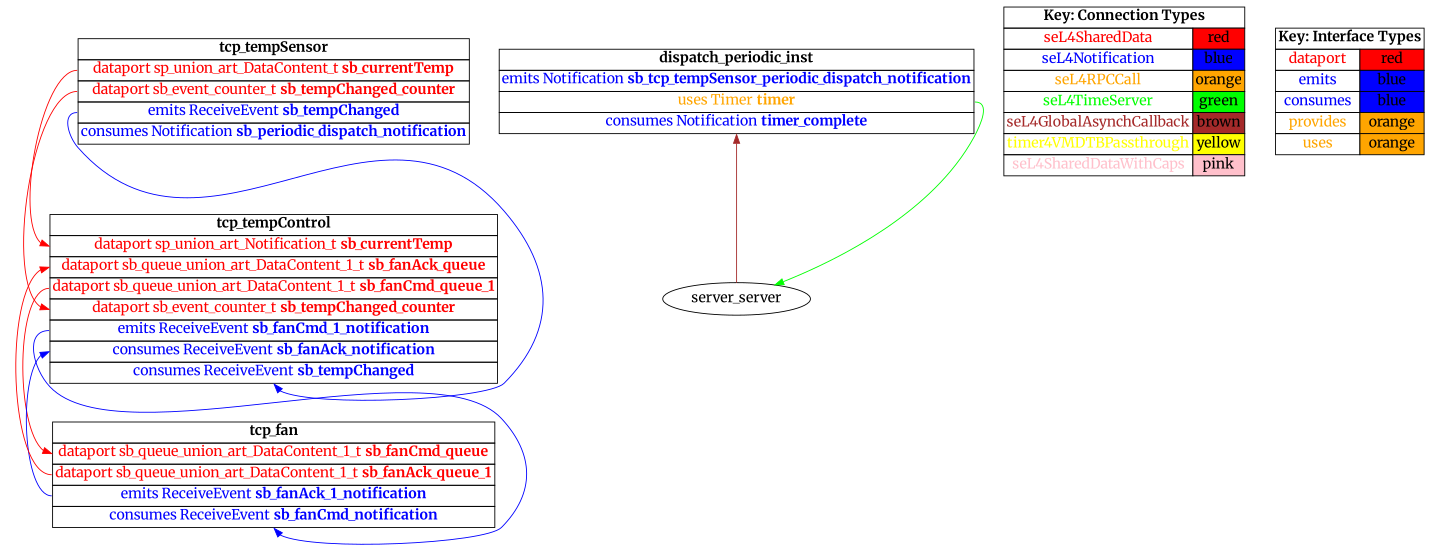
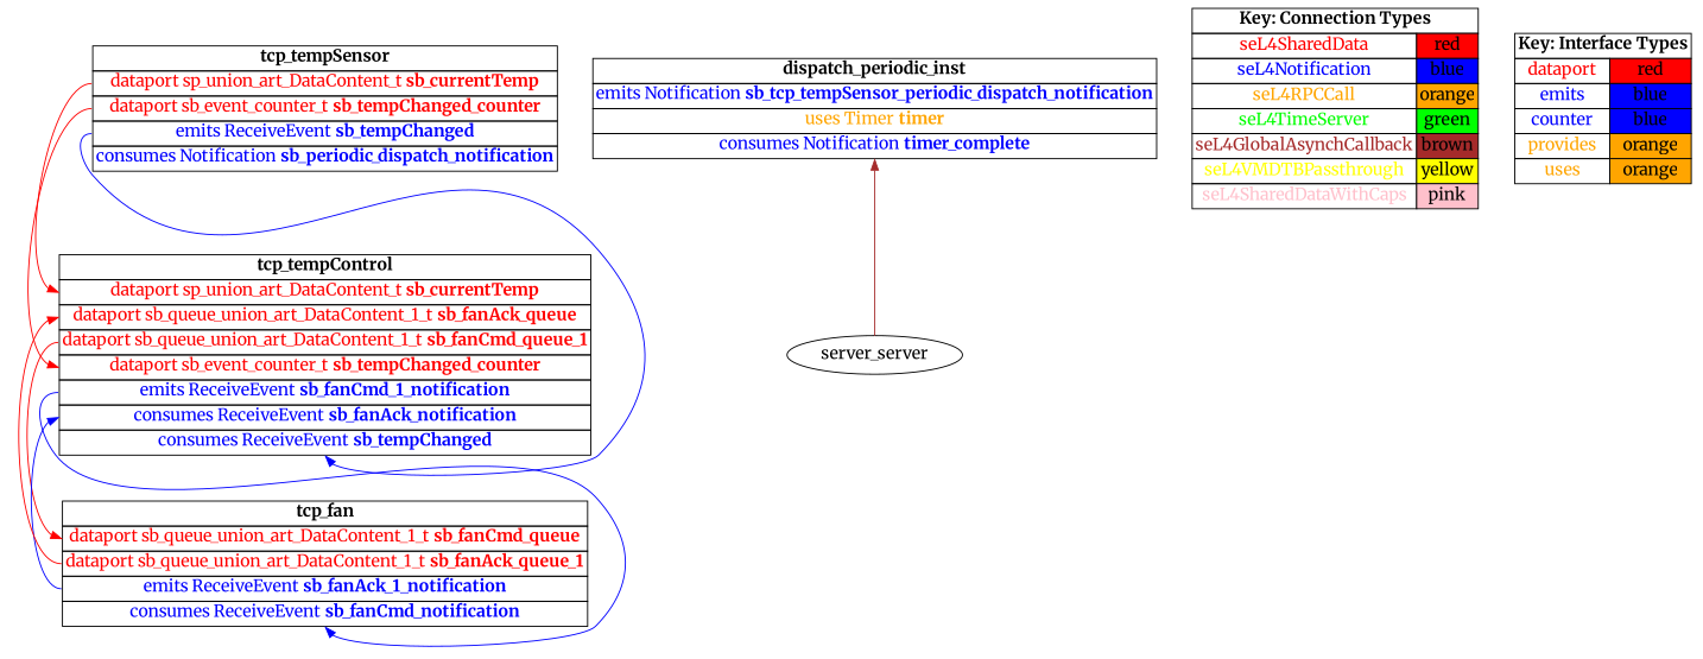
  digraph {
    fontname=Merriweather
    rankdir=TB
    node [fontname=Merriweather fontsize=16 shape=plaintext]
    edge [color=red fontname=Merriweather]
    n1 [label=<     <TABLE BORDER="0" CELLBORDER="1" CELLSPACING="0">       <TR><TD><B>tcp_tempSensor</B></TD></TR>       <TR><TD PORT="sb_currentTemp"><FONT COLOR="red">dataport sp_union_art_DataContent_t <B>sb_currentTemp</B></FONT></TD></TR>       <TR><TD PORT="sb_tempChanged_counter"><FONT COLOR="red">dataport sb_event_counter_t <B>sb_tempChanged_counter</B></FONT></TD></TR>       <TR><TD PORT="sb_tempChanged"><FONT COLOR="blue">emits ReceiveEvent <B>sb_tempChanged</B></FONT></TD></TR>       <TR><TD PORT="sb_periodic_dispatch_notification"><FONT COLOR="blue">consumes Notification <B>sb_periodic_dispatch_notification</B></FONT></TD></TR>"     </TABLE>   >]
-   n2 [label=<     <TABLE BORDER="0" CELLBORDER="1" CELLSPACING="0">       <TR><TD><B>tcp_tempControl</B></TD></TR>       <TR><TD PORT="sb_currentTemp"><FONT COLOR="red">dataport sp_union_art_Notification_t <B>sb_currentTemp</B></FONT></TD></TR>       <TR><TD PORT="sb_fanAck_queue"><FONT COLOR="red">dataport sb_queue_union_art_DataContent_1_t <B>sb_fanAck_queue</B></FONT></TD></TR>       <TR><TD PORT="sb_fanCmd_queue_1"><FONT COLOR="red">dataport sb_queue_union_art_DataContent_1_t <B>sb_fanCmd_queue_1</B></FONT></TD></TR>       <TR><TD PORT="sb_tempChanged_counter"><FONT COLOR="red">dataport sb_event_counter_t <B>sb_tempChanged_counter</B></FONT></TD></TR>       <TR><TD PORT="sb_fanCmd_1_notification"><FONT COLOR="blue">emits ReceiveEvent <B>sb_fanCmd_1_notification</B></FONT></TD></TR>       <TR><TD PORT="sb_fanAck_notification"><FONT COLOR="blue">consumes ReceiveEvent <B>sb_fanAck_notification</B></FONT></TD></TR>       <TR><TD PORT="sb_tempChanged"><FONT COLOR="blue">consumes ReceiveEvent <B>sb_tempChanged</B></FONT></TD></TR>"     </TABLE>   >]
+   n2 [label=<     <TABLE BORDER="0" CELLBORDER="1" CELLSPACING="0">       <TR><TD><B>tcp_tempControl</B></TD></TR>       <TR><TD PORT="sb_currentTemp"><FONT COLOR="red">dataport sp_union_art_DataContent_t <B>sb_currentTemp</B></FONT></TD></TR>       <TR><TD PORT="sb_fanAck_queue"><FONT COLOR="red">dataport sb_queue_union_art_DataContent_1_t <B>sb_fanAck_queue</B></FONT></TD></TR>       <TR><TD PORT="sb_fanCmd_queue_1"><FONT COLOR="red">dataport sb_queue_union_art_DataContent_1_t <B>sb_fanCmd_queue_1</B></FONT></TD></TR>       <TR><TD PORT="sb_tempChanged_counter"><FONT COLOR="red">dataport sb_event_counter_t <B>sb_tempChanged_counter</B></FONT></TD></TR>       <TR><TD PORT="sb_fanCmd_1_notification"><FONT COLOR="blue">emits ReceiveEvent <B>sb_fanCmd_1_notification</B></FONT></TD></TR>       <TR><TD PORT="sb_fanAck_notification"><FONT COLOR="blue">consumes ReceiveEvent <B>sb_fanAck_notification</B></FONT></TD></TR>       <TR><TD PORT="sb_tempChanged"><FONT COLOR="blue">consumes ReceiveEvent <B>sb_tempChanged</B></FONT></TD></TR>"     </TABLE>   >]
    n3 [label=<     <TABLE BORDER="0" CELLBORDER="1" CELLSPACING="0">       <TR><TD><B>tcp_fan</B></TD></TR>       <TR><TD PORT="sb_fanCmd_queue"><FONT COLOR="red">dataport sb_queue_union_art_DataContent_1_t <B>sb_fanCmd_queue</B></FONT></TD></TR>       <TR><TD PORT="sb_fanAck_queue_1"><FONT COLOR="red">dataport sb_queue_union_art_DataContent_1_t <B>sb_fanAck_queue_1</B></FONT></TD></TR>       <TR><TD PORT="sb_fanAck_1_notification"><FONT COLOR="blue">emits ReceiveEvent <B>sb_fanAck_1_notification</B></FONT></TD></TR>       <TR><TD PORT="sb_fanCmd_notification"><FONT COLOR="blue">consumes ReceiveEvent <B>sb_fanCmd_notification</B></FONT></TD></TR>"     </TABLE>   >]
    n4 [label=<     <TABLE BORDER="0" CELLBORDER="1" CELLSPACING="0">       <TR><TD><B>dispatch_periodic_inst</B></TD></TR>       <TR><TD PORT="sb_tcp_tempSensor_periodic_dispatch_notification"><FONT COLOR="blue">emits Notification <B>sb_tcp_tempSensor_periodic_dispatch_notification</B></FONT></TD></TR>       <TR><TD PORT="timer"><FONT COLOR="orange">uses Timer <B>timer</B></FONT></TD></TR>       <TR><TD PORT="timer_complete"><FONT COLOR="blue">consumes Notification <B>timer_complete</B></FONT></TD></TR>"     </TABLE>   >]
    n5 [label=server_server shape=ellipse]
-   n6 [label=<    <TABLE BORDER="0" CELLBORDER="1" CELLSPACING="0">      <TR><TD COLSPAN="2"><B>Key: Connection Types</B></TD></TR>      <TR><TD><FONT COLOR="red">seL4SharedData</FONT></TD><TD BGCOLOR="red">red</TD></TR>      <TR><TD><FONT COLOR="blue">seL4Notification</FONT></TD><TD BGCOLOR="blue">blue</TD></TR>      <TR><TD><FONT COLOR="orange">seL4RPCCall</FONT></TD><TD BGCOLOR="orange">orange</TD></TR>      <TR><TD><FONT COLOR="green">seL4TimeServer</FONT></TD><TD BGCOLOR="green">green</TD></TR>      <TR><TD><FONT COLOR="brown">seL4GlobalAsynchCallback</FONT></TD><TD BGCOLOR="brown">brown</TD></TR>      <TR><TD><FONT COLOR="yellow">timer4VMDTBPassthrough</FONT></TD><TD BGCOLOR="yellow">yellow</TD></TR>      <TR><TD><FONT COLOR="pink">seL4SharedDataWithCaps</FONT></TD><TD BGCOLOR="pink">pink</TD></TR>    </TABLE>   >]
-   n7 [label=<    <TABLE BORDER="0" CELLBORDER="1" CELLSPACING="0">      <TR><TD COLSPAN="2"><B>Key: Interface Types</B></TD></TR>      <TR><TD><FONT COLOR="red">dataport</FONT></TD><TD BGCOLOR="red">red</TD></TR>      <TR><TD><FONT COLOR="blue">emits</FONT></TD><TD BGCOLOR="blue">blue</TD></TR>      <TR><TD><FONT COLOR="blue">consumes</FONT></TD><TD BGCOLOR="blue">blue</TD></TR>      <TR><TD><FONT COLOR="orange">provides</FONT></TD><TD BGCOLOR="orange">orange</TD></TR>      <TR><TD><FONT COLOR="orange">uses</FONT></TD><TD BGCOLOR="orange">orange</TD></TR>    </TABLE>   >]
+   n6 [label=<    <TABLE BORDER="0" CELLBORDER="1" CELLSPACING="0">      <TR><TD COLSPAN="2"><B>Key: Connection Types</B></TD></TR>      <TR><TD><FONT COLOR="red">seL4SharedData</FONT></TD><TD BGCOLOR="red">red</TD></TR>      <TR><TD><FONT COLOR="blue">seL4Notification</FONT></TD><TD BGCOLOR="blue">blue</TD></TR>      <TR><TD><FONT COLOR="orange">seL4RPCCall</FONT></TD><TD BGCOLOR="orange">orange</TD></TR>      <TR><TD><FONT COLOR="green">seL4TimeServer</FONT></TD><TD BGCOLOR="green">green</TD></TR>      <TR><TD><FONT COLOR="brown">seL4GlobalAsynchCallback</FONT></TD><TD BGCOLOR="brown">brown</TD></TR>      <TR><TD><FONT COLOR="yellow">seL4VMDTBPassthrough</FONT></TD><TD BGCOLOR="yellow">yellow</TD></TR>      <TR><TD><FONT COLOR="pink">seL4SharedDataWithCaps</FONT></TD><TD BGCOLOR="pink">pink</TD></TR>    </TABLE>   >]
+   n7 [label=<    <TABLE BORDER="0" CELLBORDER="1" CELLSPACING="0">      <TR><TD COLSPAN="2"><B>Key: Interface Types</B></TD></TR>      <TR><TD><FONT COLOR="red">dataport</FONT></TD><TD BGCOLOR="red">red</TD></TR>      <TR><TD><FONT COLOR="blue">emits</FONT></TD><TD BGCOLOR="blue">blue</TD></TR>      <TR><TD><FONT COLOR="blue">counter</FONT></TD><TD BGCOLOR="blue">blue</TD></TR>      <TR><TD><FONT COLOR="orange">provides</FONT></TD><TD BGCOLOR="orange">orange</TD></TR>      <TR><TD><FONT COLOR="orange">uses</FONT></TD><TD BGCOLOR="orange">orange</TD></TR>    </TABLE>   >]
    n1 -> n2 [headport=sb_currentTemp tailport=sb_currentTemp]
    n1 -> n2 [color=blue headport=sb_tempChanged tailport=sb_tempChanged]
    n1 -> n2 [headport=sb_tempChanged_counter tailport=sb_tempChanged_counter]
    n2 -> n3 [color=blue headport=sb_fanCmd_notification tailport=sb_fanCmd_1_notification]
    n2 -> n3 [headport=sb_fanCmd_queue tailport=sb_fanCmd_queue_1]
    n3 -> n2 [color=blue headport=sb_fanAck_notification tailport=sb_fanAck_1_notification]
    n3 -> n2 [headport=sb_fanAck_queue tailport=sb_fanAck_queue_1]
-   n4 -> n5 [color=green headport=the_timer tailport=timer]
    n5 -> n4 [color=brown headport=timer_complete tailport=timer_notification]
  }
